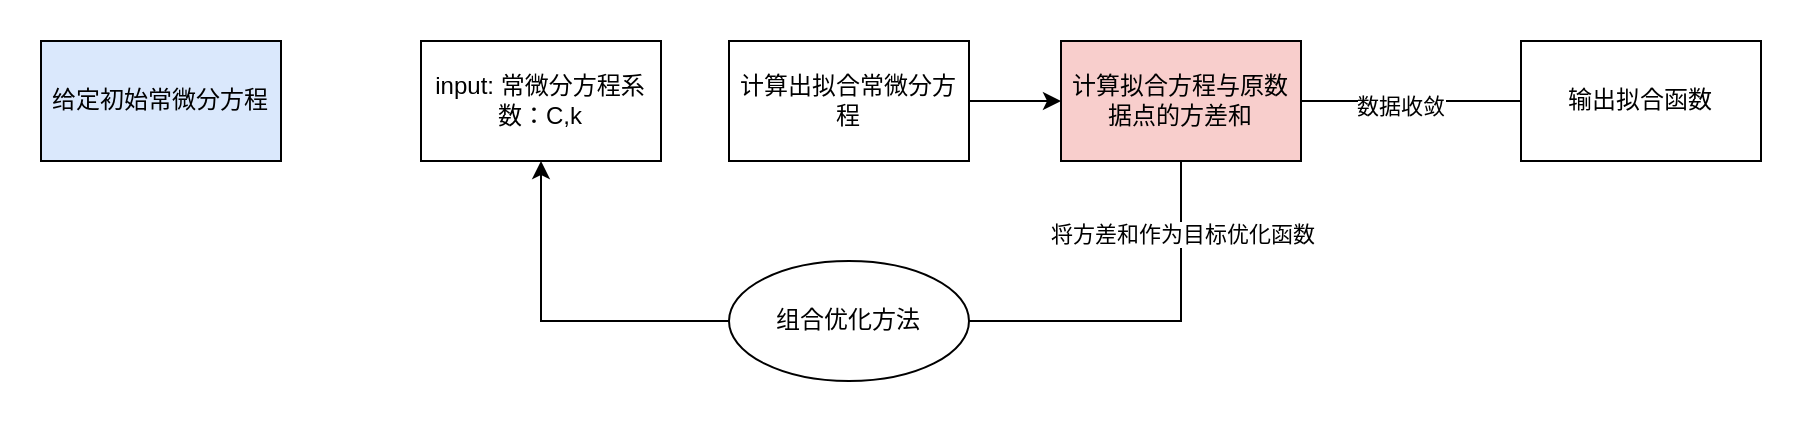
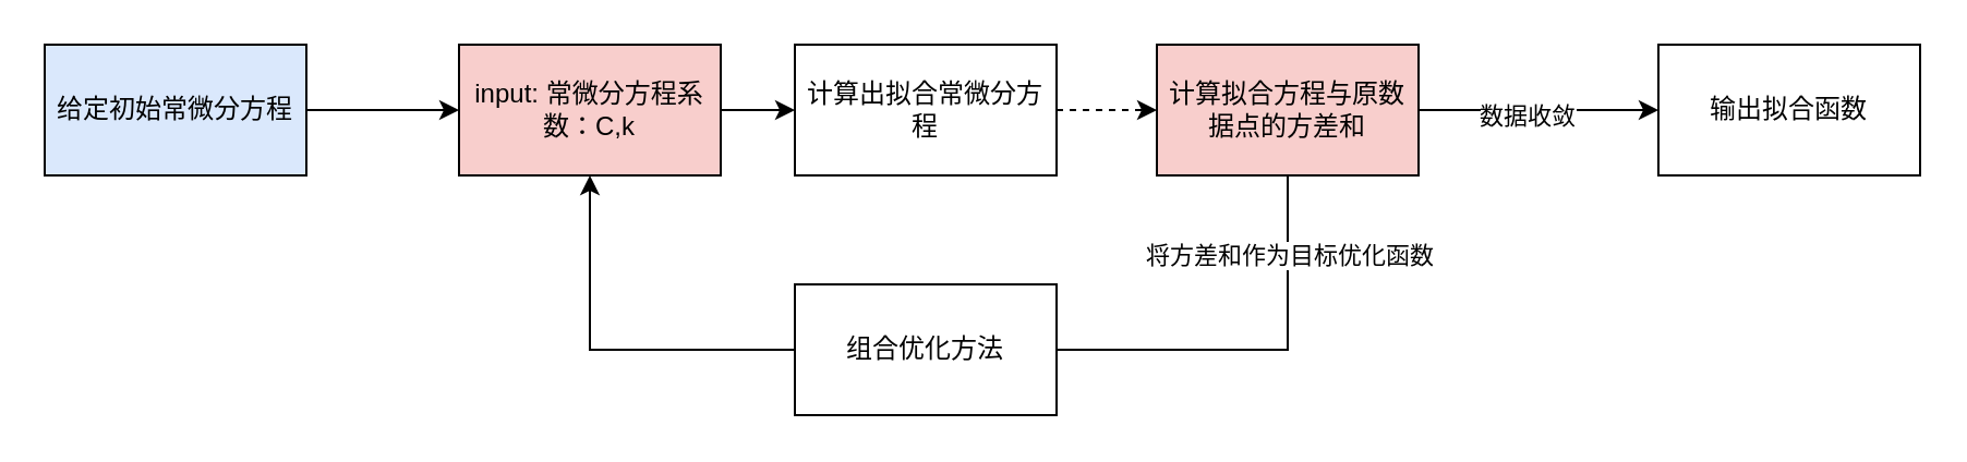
  <mxCell id="0" />
  <mxCell id="1" parent="0" />
- <mxCell id="3" value="input: 常微分方程系数：C,k" style="rounded=0;whiteSpace=wrap;html=1;" vertex="1" parent="1"><mxGeometry x="210" y="20" width="120" height="60" as="geometry" /></mxCell>
- <mxCell id="4" value="" style="edgeStyle=orthogonalEdgeStyle;rounded=0;orthogonalLoop=1;jettySize=auto;html=1;" edge="1" parent="1" source="5" target="10"><mxGeometry relative="1" as="geometry" /></mxCell>
+ <mxCell id="2" value="" style="edgeStyle=orthogonalEdgeStyle;rounded=0;orthogonalLoop=1;jettySize=auto;html=1;" edge="1" parent="1" source="3" target="5"><mxGeometry relative="1" as="geometry" /></mxCell>
+ <mxCell id="3" value="input: 常微分方程系数：C,k" style="rounded=0;whiteSpace=wrap;html=1;fillColor=#f8cecc;" vertex="1" parent="1"><mxGeometry x="210" y="20" width="120" height="60" as="geometry" /></mxCell>
+ <mxCell id="4" value="" style="edgeStyle=orthogonalEdgeStyle;rounded=0;orthogonalLoop=1;jettySize=auto;html=1;dashed=1;" edge="1" parent="1" source="5" target="10"><mxGeometry relative="1" as="geometry" /></mxCell>
  <mxCell id="5" value="计算出拟合常微分方程" style="rounded=0;whiteSpace=wrap;html=1;" vertex="1" parent="1"><mxGeometry x="364" y="20" width="120" height="60" as="geometry" /></mxCell>
  <mxCell id="6" style="edgeStyle=orthogonalEdgeStyle;rounded=0;orthogonalLoop=1;jettySize=auto;html=1;exitX=0.5;exitY=1;exitDx=0;exitDy=0;entryX=1;entryY=0.5;entryDx=0;entryDy=0;endArrow=none;" edge="1" parent="1" source="10" target="12"><mxGeometry relative="1" as="geometry" /></mxCell>
  <mxCell id="7" value="将方差和作为目标优化函数" style="edgeLabel;html=1;align=center;verticalAlign=middle;resizable=0;points=[];" vertex="1" connectable="0" parent="6"><mxGeometry x="-0.613" relative="1" as="geometry"><mxPoint as="offset" /></mxGeometry></mxCell>
- <mxCell id="8" style="edgeStyle=orthogonalEdgeStyle;rounded=0;orthogonalLoop=1;jettySize=auto;html=1;exitX=1;exitY=0.5;exitDx=0;exitDy=0;endArrow=none;" edge="1" parent="1" source="10" target="15"><mxGeometry relative="1" as="geometry" /></mxCell>
+ <mxCell id="8" style="edgeStyle=orthogonalEdgeStyle;rounded=0;orthogonalLoop=1;jettySize=auto;html=1;exitX=1;exitY=0.5;exitDx=0;exitDy=0;" edge="1" parent="1" source="10" target="15"><mxGeometry relative="1" as="geometry" /></mxCell>
  <mxCell id="9" value="数据收敛" style="edgeLabel;html=1;align=center;verticalAlign=middle;resizable=0;points=[];" vertex="1" connectable="0" parent="8"><mxGeometry x="-0.109" y="-2" relative="1" as="geometry"><mxPoint as="offset" /></mxGeometry></mxCell>
  <mxCell id="10" value="计算拟合方程与原数据点的方差和" style="rounded=0;whiteSpace=wrap;html=1;fillColor=#f8cecc;" vertex="1" parent="1"><mxGeometry x="530" y="20" width="120" height="60" as="geometry" /></mxCell>
  <mxCell id="11" style="edgeStyle=orthogonalEdgeStyle;rounded=0;orthogonalLoop=1;jettySize=auto;html=1;exitX=0;exitY=0.5;exitDx=0;exitDy=0;entryX=0.5;entryY=1;entryDx=0;entryDy=0;" edge="1" parent="1" source="12" target="3"><mxGeometry relative="1" as="geometry" /></mxCell>
- <mxCell id="12" value="组合优化方法" style="ellipse;whiteSpace=wrap;html=1;" vertex="1" parent="1"><mxGeometry x="364" y="130" width="120" height="60" as="geometry" /></mxCell>
+ <mxCell id="12" value="组合优化方法" style="rounded=0;whiteSpace=wrap;html=1;" vertex="1" parent="1"><mxGeometry x="364" y="130" width="120" height="60" as="geometry" /></mxCell>
+ <mxCell id="13" style="edgeStyle=orthogonalEdgeStyle;rounded=0;orthogonalLoop=1;jettySize=auto;html=1;exitX=1;exitY=0.5;exitDx=0;exitDy=0;entryX=0;entryY=0.5;entryDx=0;entryDy=0;" edge="1" parent="1" source="14" target="3"><mxGeometry relative="1" as="geometry" /></mxCell>
  <mxCell id="14" value="给定初始常微分方程" style="rounded=0;whiteSpace=wrap;html=1;fillColor=#dae8fc;" vertex="1" parent="1"><mxGeometry x="20" y="20" width="120" height="60" as="geometry" /></mxCell>
  <mxCell id="15" value="输出拟合函数" style="rounded=0;whiteSpace=wrap;html=1;" vertex="1" parent="1"><mxGeometry x="760" y="20" width="120" height="60" as="geometry" /></mxCell>
